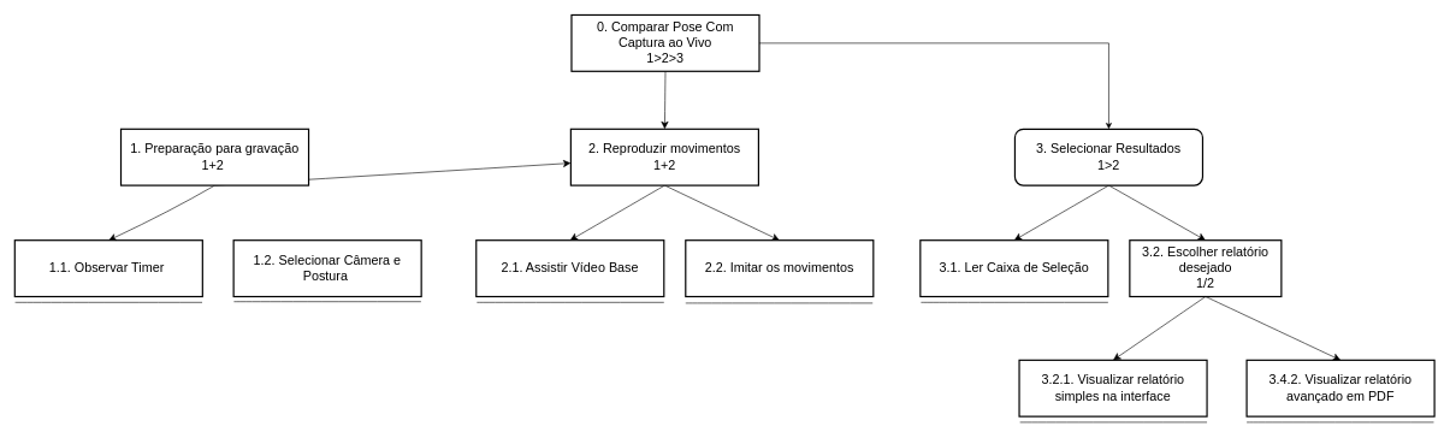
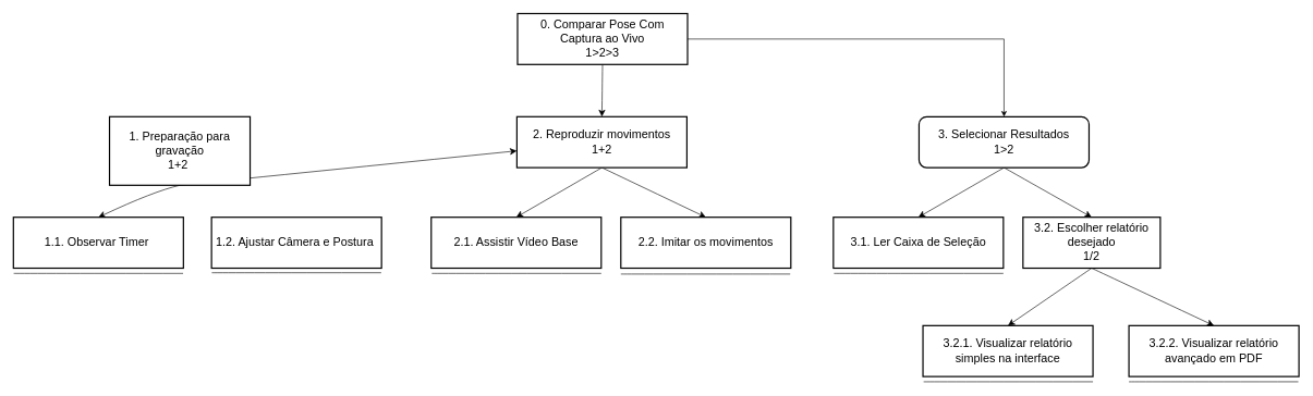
  <mxCell id="0" />
  <mxCell id="1" parent="0" />
  <mxCell id="2" style="edgeStyle=none;curved=1;rounded=0;orthogonalLoop=1;jettySize=auto;html=1;exitX=0.5;exitY=1;exitDx=0;exitDy=0;entryX=0.5;entryY=0;entryDx=0;entryDy=0;fontSize=12;startSize=8;endSize=8;" parent="1" source="4" target="12" edge="1"><mxGeometry relative="1" as="geometry" /></mxCell>
  <mxCell id="3" style="edgeStyle=orthogonalEdgeStyle;rounded=0;orthogonalLoop=1;jettySize=auto;html=1;exitX=1;exitY=0.5;exitDx=0;exitDy=0;entryX=0.5;entryY=0;entryDx=0;entryDy=0;" edge="1" parent="1" source="4" target="21"><mxGeometry relative="1" as="geometry" /></mxCell>
  <mxCell id="4" value="0. Comparar Pose Com Captura ao Vivo&#10;1&gt;2&gt;3" style="whiteSpace=wrap;strokeWidth=2;fontSize=18;" parent="1" vertex="1"><mxGeometry x="791" y="20" width="260" height="78" as="geometry" /></mxCell>
  <mxCell id="5" value="1.1. Observar Timer " style="whiteSpace=wrap;strokeWidth=2;fontSize=18;" parent="1" vertex="1"><mxGeometry x="20" y="332" width="260" height="78" as="geometry" /></mxCell>
- <mxCell id="6" value="1.2. Selecionar Câmera e Postura " style="whiteSpace=wrap;strokeWidth=2;fontSize=18;" parent="1" vertex="1"><mxGeometry x="323" y="332" width="260" height="78" as="geometry" /></mxCell>
+ <mxCell id="6" value="1.2. Ajustar Câmera e Postura " style="whiteSpace=wrap;strokeWidth=2;fontSize=18;" parent="1" vertex="1"><mxGeometry x="323" y="332" width="260" height="78" as="geometry" /></mxCell>
  <mxCell id="7" style="edgeStyle=none;curved=1;rounded=0;orthogonalLoop=1;jettySize=auto;html=1;exitX=0.5;exitY=1;exitDx=0;exitDy=0;entryX=0.5;entryY=0;entryDx=0;entryDy=0;fontSize=12;startSize=8;endSize=8;" parent="1" source="9" target="5" edge="1"><mxGeometry relative="1" as="geometry"><Array as="points"><mxPoint x="235" y="292" /></Array></mxGeometry></mxCell>
  <mxCell id="8" style="edgeStyle=none;curved=1;rounded=0;orthogonalLoop=1;jettySize=auto;html=1;exitX=0.5;exitY=1;exitDx=0;exitDy=0;fontSize=12;startSize=8;endSize=8;" parent="1" source="9" target="12" edge="1"><mxGeometry relative="1" as="geometry" /></mxCell>
- <mxCell id="9" value="1. Preparação para gravação&#10;1+2 " style="whiteSpace=wrap;strokeWidth=2;fontSize=18;" parent="1" vertex="1"><mxGeometry x="167" y="178" width="260" height="78" as="geometry" /></mxCell>
+ <mxCell id="9" value="1. Preparação para gravação&#10;1+2 " style="whiteSpace=wrap;strokeWidth=2;fontSize=18;" parent="1" vertex="1"><mxGeometry x="167" y="178" width="215" height="105" as="geometry" /></mxCell>
  <mxCell id="10" style="edgeStyle=none;curved=1;rounded=0;orthogonalLoop=1;jettySize=auto;html=1;exitX=0.5;exitY=1;exitDx=0;exitDy=0;entryX=0.5;entryY=0;entryDx=0;entryDy=0;fontSize=12;startSize=8;endSize=8;" parent="1" source="12" target="15" edge="1"><mxGeometry relative="1" as="geometry" /></mxCell>
  <mxCell id="11" style="edgeStyle=none;curved=1;rounded=0;orthogonalLoop=1;jettySize=auto;html=1;exitX=0.5;exitY=1;exitDx=0;exitDy=0;entryX=0.5;entryY=0;entryDx=0;entryDy=0;fontSize=12;startSize=8;endSize=8;" parent="1" source="12" target="16" edge="1"><mxGeometry relative="1" as="geometry" /></mxCell>
  <mxCell id="12" value="2. Reproduzir movimentos&#10;1+2" style="whiteSpace=wrap;strokeWidth=2;fontSize=18;" parent="1" vertex="1"><mxGeometry x="790" y="178" width="260" height="78" as="geometry" /></mxCell>
  <mxCell id="13" value="" style="endArrow=none;html=1;rounded=0;fontSize=12;startSize=8;endSize=8;curved=1;" parent="1" edge="1"><mxGeometry width="50" height="50" relative="1" as="geometry"><mxPoint x="20.5" y="418" as="sourcePoint" /><mxPoint x="279.5" y="418" as="targetPoint" /></mxGeometry></mxCell>
  <mxCell id="14" value="" style="endArrow=none;html=1;rounded=0;fontSize=12;startSize=8;endSize=8;curved=1;" parent="1" edge="1"><mxGeometry width="50" height="50" relative="1" as="geometry"><mxPoint x="323.5" y="417" as="sourcePoint" /><mxPoint x="582.5" y="417" as="targetPoint" /></mxGeometry></mxCell>
  <mxCell id="15" value="2.1. Assistir Vídeo Base" style="whiteSpace=wrap;strokeWidth=2;fontSize=18;" parent="1" vertex="1"><mxGeometry x="659" y="332" width="260" height="78" as="geometry" /></mxCell>
  <mxCell id="16" value="2.2. Imitar os movimentos" style="whiteSpace=wrap;strokeWidth=2;fontSize=18;" parent="1" vertex="1"><mxGeometry x="949" y="332" width="260" height="78" as="geometry" /></mxCell>
  <mxCell id="17" value="" style="endArrow=none;html=1;rounded=0;fontSize=12;startSize=8;endSize=8;curved=1;" parent="1" edge="1"><mxGeometry width="50" height="50" relative="1" as="geometry"><mxPoint x="660" y="418" as="sourcePoint" /><mxPoint x="919" y="418" as="targetPoint" /></mxGeometry></mxCell>
  <mxCell id="18" value="" style="endArrow=none;html=1;rounded=0;fontSize=12;startSize=8;endSize=8;curved=1;" parent="1" edge="1"><mxGeometry width="50" height="50" relative="1" as="geometry"><mxPoint x="949" y="419" as="sourcePoint" /><mxPoint x="1208" y="419" as="targetPoint" /></mxGeometry></mxCell>
  <mxCell id="19" style="edgeStyle=none;curved=1;rounded=0;orthogonalLoop=1;jettySize=auto;html=1;exitX=0.5;exitY=1;exitDx=0;exitDy=0;entryX=0.5;entryY=0;entryDx=0;entryDy=0;fontSize=12;startSize=8;endSize=8;" edge="1" parent="1" source="21" target="22"><mxGeometry relative="1" as="geometry" /></mxCell>
  <mxCell id="20" style="edgeStyle=none;curved=1;rounded=0;orthogonalLoop=1;jettySize=auto;html=1;exitX=0.5;exitY=1;exitDx=0;exitDy=0;entryX=0.5;entryY=0;entryDx=0;entryDy=0;fontSize=12;startSize=8;endSize=8;" edge="1" parent="1" source="21" target="23"><mxGeometry relative="1" as="geometry" /></mxCell>
  <mxCell id="21" value="3. Selecionar Resultados&#10;1&gt;2" style="whiteSpace=wrap;strokeWidth=2;fontSize=18;rounded=1;" vertex="1" parent="1"><mxGeometry x="1405" y="178" width="260" height="78" as="geometry" /></mxCell>
  <mxCell id="22" value="3.1. Ler Caixa de Seleção" style="whiteSpace=wrap;strokeWidth=2;fontSize=18;" vertex="1" parent="1"><mxGeometry x="1274" y="332" width="260" height="78" as="geometry" /></mxCell>
  <mxCell id="23" value="3.2. Escolher relatório desejado&#10;1/2" style="whiteSpace=wrap;strokeWidth=2;fontSize=18;" vertex="1" parent="1"><mxGeometry x="1564" y="332" width="210" height="78" as="geometry" /></mxCell>
  <mxCell id="24" value="" style="endArrow=none;html=1;rounded=0;fontSize=12;startSize=8;endSize=8;curved=1;" edge="1" parent="1"><mxGeometry width="50" height="50" relative="1" as="geometry"><mxPoint x="1275" y="418" as="sourcePoint" /><mxPoint x="1534" y="418" as="targetPoint" /></mxGeometry></mxCell>
  <mxCell id="25" value="3.2.1. Visualizar relatório simples na interface" style="whiteSpace=wrap;strokeWidth=2;fontSize=18;" vertex="1" parent="1"><mxGeometry x="1411" y="498" width="260" height="78" as="geometry" /></mxCell>
- <mxCell id="26" value="3.4.2. Visualizar relatório avançado em PDF" style="whiteSpace=wrap;strokeWidth=2;fontSize=18;" vertex="1" parent="1"><mxGeometry x="1726" y="498" width="260" height="78" as="geometry" /></mxCell>
+ <mxCell id="26" value="3.2.2. Visualizar relatório avançado em PDF" style="whiteSpace=wrap;strokeWidth=2;fontSize=18;" vertex="1" parent="1"><mxGeometry x="1726" y="498" width="260" height="78" as="geometry" /></mxCell>
  <mxCell id="27" value="" style="endArrow=none;html=1;rounded=0;fontSize=12;startSize=8;endSize=8;curved=1;" edge="1" parent="1"><mxGeometry width="50" height="50" relative="1" as="geometry"><mxPoint x="1412" y="584" as="sourcePoint" /><mxPoint x="1671" y="584" as="targetPoint" /></mxGeometry></mxCell>
  <mxCell id="28" value="" style="endArrow=none;html=1;rounded=0;fontSize=12;startSize=8;endSize=8;curved=1;" edge="1" parent="1"><mxGeometry width="50" height="50" relative="1" as="geometry"><mxPoint x="1726" y="584" as="sourcePoint" /><mxPoint x="1985" y="584" as="targetPoint" /></mxGeometry></mxCell>
  <mxCell id="29" style="edgeStyle=none;curved=1;rounded=0;orthogonalLoop=1;jettySize=auto;html=1;exitX=0.5;exitY=1;exitDx=0;exitDy=0;entryX=0.5;entryY=0;entryDx=0;entryDy=0;fontSize=12;startSize=8;endSize=8;" edge="1" parent="1" source="23" target="26"><mxGeometry relative="1" as="geometry"><mxPoint x="1696" y="414" as="sourcePoint" /><mxPoint x="1855" y="490" as="targetPoint" /></mxGeometry></mxCell>
  <mxCell id="30" style="edgeStyle=none;curved=1;rounded=0;orthogonalLoop=1;jettySize=auto;html=1;exitX=0.5;exitY=1;exitDx=0;exitDy=0;entryX=0.5;entryY=0;entryDx=0;entryDy=0;fontSize=12;startSize=8;endSize=8;" edge="1" parent="1" source="23" target="25"><mxGeometry relative="1" as="geometry"><mxPoint x="1671" y="416" as="sourcePoint" /><mxPoint x="1540" y="492" as="targetPoint" /></mxGeometry></mxCell>
